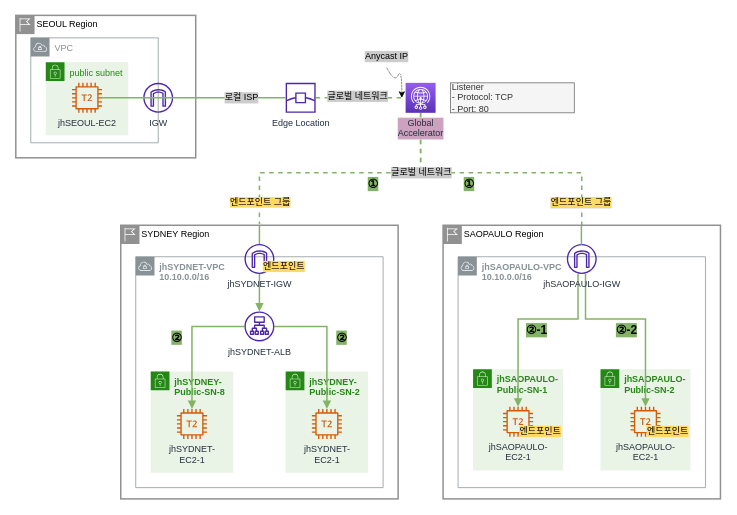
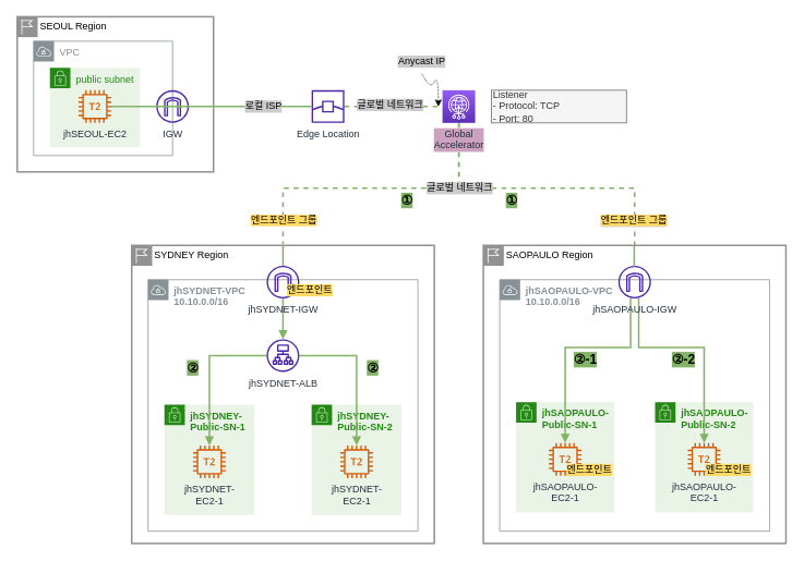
  <mxCell id="0" />
  <mxCell id="1" parent="0" />
  <mxCell id="2" style="edgeStyle=orthogonalEdgeStyle;rounded=0;orthogonalLoop=1;jettySize=auto;html=1;strokeWidth=2;endArrow=none;endFill=0;fillColor=#d5e8d4;strokeColor=#82b366;dashed=1;" edge="1" parent="1" source="44" target="19"><mxGeometry relative="1" as="geometry"><Array as="points"><mxPoint x="560" y="230" /><mxPoint x="775" y="230" /></Array></mxGeometry></mxCell>
  <mxCell id="3" value="&lt;span style=&quot;background-color: rgb(255, 217, 102);&quot;&gt;엔드포인트 그룹&lt;/span&gt;" style="edgeLabel;html=1;align=center;verticalAlign=middle;resizable=0;points=[];fontSize=12;labelBackgroundColor=#CCCCCC;" vertex="1" connectable="0" parent="2"><mxGeometry x="0.83" y="-2" relative="1" as="geometry"><mxPoint as="offset" /></mxGeometry></mxCell>
  <mxCell id="4" value="SYDNEY Region" style="shape=mxgraph.ibm.box;prType=region;fontStyle=0;verticalAlign=top;align=left;spacingLeft=32;spacingTop=4;fillColor=none;rounded=0;whiteSpace=wrap;html=1;strokeColor=#919191;strokeWidth=2;dashed=0;container=1;spacing=-4;collapsible=0;expand=0;recursiveResize=0;" vertex="1" parent="1"><mxGeometry x="160" y="300" width="370" height="365" as="geometry" /></mxCell>
  <mxCell id="5" value="&lt;b&gt;jhSYDNET-VPC&lt;br&gt;10.10.0.0/16&lt;/b&gt;" style="sketch=0;outlineConnect=0;gradientColor=none;html=1;whiteSpace=wrap;fontSize=12;fontStyle=0;shape=mxgraph.aws4.group;grIcon=mxgraph.aws4.group_vpc;strokeColor=#879196;fillColor=none;verticalAlign=top;align=left;spacingLeft=30;fontColor=#879196;dashed=0;" vertex="1" parent="4"><mxGeometry x="20" y="42" width="330" height="308" as="geometry" /></mxCell>
- <mxCell id="6" value="&lt;b&gt;jhSYDNEY-Public-SN-8&lt;/b&gt;" style="points=[[0,0],[0.25,0],[0.5,0],[0.75,0],[1,0],[1,0.25],[1,0.5],[1,0.75],[1,1],[0.75,1],[0.5,1],[0.25,1],[0,1],[0,0.75],[0,0.5],[0,0.25]];outlineConnect=0;gradientColor=none;html=1;whiteSpace=wrap;fontSize=12;fontStyle=0;container=1;pointerEvents=0;collapsible=0;recursiveResize=0;shape=mxgraph.aws4.group;grIcon=mxgraph.aws4.group_security_group;grStroke=0;strokeColor=#248814;fillColor=#E9F3E6;verticalAlign=top;align=left;spacingLeft=30;fontColor=#248814;dashed=0;" vertex="1" parent="4"><mxGeometry x="40" y="195" width="110" height="135" as="geometry" /></mxCell>
+ <mxCell id="6" value="&lt;b&gt;jhSYDNEY-Public-SN-1&lt;/b&gt;" style="points=[[0,0],[0.25,0],[0.5,0],[0.75,0],[1,0],[1,0.25],[1,0.5],[1,0.75],[1,1],[0.75,1],[0.5,1],[0.25,1],[0,1],[0,0.75],[0,0.5],[0,0.25]];outlineConnect=0;gradientColor=none;html=1;whiteSpace=wrap;fontSize=12;fontStyle=0;container=1;pointerEvents=0;collapsible=0;recursiveResize=0;shape=mxgraph.aws4.group;grIcon=mxgraph.aws4.group_security_group;grStroke=0;strokeColor=#248814;fillColor=#E9F3E6;verticalAlign=top;align=left;spacingLeft=30;fontColor=#248814;dashed=0;" vertex="1" parent="4"><mxGeometry x="40" y="195" width="110" height="135" as="geometry" /></mxCell>
  <mxCell id="7" value="jhSYDNET-&lt;br&gt;EC2-1" style="sketch=0;outlineConnect=0;fontColor=#232F3E;gradientColor=none;fillColor=#D45B07;strokeColor=none;dashed=0;verticalLabelPosition=bottom;verticalAlign=top;align=center;html=1;fontSize=12;fontStyle=0;aspect=fixed;pointerEvents=1;shape=mxgraph.aws4.t2_instance;" vertex="1" parent="6"><mxGeometry x="35" y="50" width="40" height="40" as="geometry" /></mxCell>
  <mxCell id="8" value="&lt;b&gt;jhSYDNEY-Public-SN-2&lt;/b&gt;" style="points=[[0,0],[0.25,0],[0.5,0],[0.75,0],[1,0],[1,0.25],[1,0.5],[1,0.75],[1,1],[0.75,1],[0.5,1],[0.25,1],[0,1],[0,0.75],[0,0.5],[0,0.25]];outlineConnect=0;gradientColor=none;html=1;whiteSpace=wrap;fontSize=12;fontStyle=0;container=1;pointerEvents=0;collapsible=0;recursiveResize=0;shape=mxgraph.aws4.group;grIcon=mxgraph.aws4.group_security_group;grStroke=0;strokeColor=#248814;fillColor=#E9F3E6;verticalAlign=top;align=left;spacingLeft=30;fontColor=#248814;dashed=0;" vertex="1" parent="4"><mxGeometry x="220" y="195" width="110" height="135" as="geometry" /></mxCell>
  <mxCell id="9" value="jhSYDNET-&lt;br&gt;EC2-1" style="sketch=0;outlineConnect=0;fontColor=#232F3E;gradientColor=none;fillColor=#D45B07;strokeColor=none;dashed=0;verticalLabelPosition=bottom;verticalAlign=top;align=center;html=1;fontSize=12;fontStyle=0;aspect=fixed;pointerEvents=1;shape=mxgraph.aws4.t2_instance;" vertex="1" parent="8"><mxGeometry x="35" y="50" width="40" height="40" as="geometry" /></mxCell>
  <mxCell id="10" style="edgeStyle=orthogonalEdgeStyle;rounded=0;orthogonalLoop=1;jettySize=auto;html=1;endArrow=block;endFill=1;strokeWidth=2;fillColor=#d5e8d4;strokeColor=#82b366;" edge="1" parent="4" source="11" target="14"><mxGeometry relative="1" as="geometry" /></mxCell>
  <mxCell id="11" value="jhSYDNET-IGW" style="sketch=0;outlineConnect=0;fontColor=#232F3E;gradientColor=none;fillColor=#4D27AA;strokeColor=none;dashed=0;verticalLabelPosition=bottom;verticalAlign=top;align=center;html=1;fontSize=12;fontStyle=0;aspect=fixed;pointerEvents=1;shape=mxgraph.aws4.internet_gateway;" vertex="1" parent="4"><mxGeometry x="165" y="25" width="40" height="40" as="geometry" /></mxCell>
  <mxCell id="12" style="edgeStyle=orthogonalEdgeStyle;rounded=0;orthogonalLoop=1;jettySize=auto;html=1;endArrow=block;endFill=1;strokeWidth=2;fillColor=#d5e8d4;strokeColor=#82b366;" edge="1" parent="4" source="14" target="7"><mxGeometry relative="1" as="geometry" /></mxCell>
  <mxCell id="13" style="edgeStyle=orthogonalEdgeStyle;rounded=0;orthogonalLoop=1;jettySize=auto;html=1;endArrow=block;endFill=1;strokeWidth=2;fillColor=#d5e8d4;strokeColor=#82b366;" edge="1" parent="4" source="14" target="9"><mxGeometry relative="1" as="geometry" /></mxCell>
  <mxCell id="14" value="jhSYDNET-ALB" style="sketch=0;outlineConnect=0;fontColor=#232F3E;gradientColor=none;fillColor=#4D27AA;strokeColor=none;dashed=0;verticalLabelPosition=bottom;verticalAlign=top;align=center;html=1;fontSize=12;fontStyle=0;aspect=fixed;pointerEvents=1;shape=mxgraph.aws4.application_load_balancer;" vertex="1" parent="4"><mxGeometry x="165" y="115" width="40" height="40" as="geometry" /></mxCell>
  <mxCell id="15" value="②" style="text;html=1;strokeColor=none;fillColor=none;align=center;verticalAlign=middle;whiteSpace=wrap;rounded=0;labelBackgroundColor=#82B366;fontSize=16;fontStyle=1" vertex="1" parent="4"><mxGeometry x="60" y="135" width="30" height="30" as="geometry" /></mxCell>
  <mxCell id="16" value="②" style="text;html=1;strokeColor=none;fillColor=none;align=center;verticalAlign=middle;whiteSpace=wrap;rounded=0;labelBackgroundColor=#82B366;fontSize=16;fontStyle=1" vertex="1" parent="4"><mxGeometry x="280" y="135" width="30" height="30" as="geometry" /></mxCell>
  <mxCell id="17" value="" style="endArrow=none;html=1;rounded=0;strokeWidth=2;fillColor=#d5e8d4;strokeColor=#82b366;" edge="1" parent="4" source="11"><mxGeometry width="50" height="50" relative="1" as="geometry"><mxPoint x="510" y="70" as="sourcePoint" /><mxPoint x="185" as="targetPoint" /></mxGeometry></mxCell>
  <mxCell id="18" value="엔드포인트" style="text;html=1;strokeColor=none;fillColor=none;align=center;verticalAlign=middle;whiteSpace=wrap;rounded=0;labelBackgroundColor=#FFD966;fontSize=12;" vertex="1" parent="4"><mxGeometry x="188" y="40" width="60" height="30" as="geometry" /></mxCell>
  <mxCell id="19" value="SAOPAULO Region" style="shape=mxgraph.ibm.box;prType=region;fontStyle=0;verticalAlign=top;align=left;spacingLeft=32;spacingTop=4;fillColor=none;rounded=0;whiteSpace=wrap;html=1;strokeColor=#919191;strokeWidth=2;dashed=0;container=1;spacing=-4;collapsible=0;expand=0;recursiveResize=0;" vertex="1" parent="1"><mxGeometry x="590" y="300" width="370" height="365" as="geometry" /></mxCell>
  <mxCell id="20" value="&lt;b&gt;jhSAOPAULO-VPC&lt;br&gt;10.10.0.0/16&lt;/b&gt;" style="sketch=0;outlineConnect=0;gradientColor=none;html=1;whiteSpace=wrap;fontSize=12;fontStyle=0;shape=mxgraph.aws4.group;grIcon=mxgraph.aws4.group_vpc;strokeColor=#879196;fillColor=none;verticalAlign=top;align=left;spacingLeft=30;fontColor=#879196;dashed=0;" vertex="1" parent="19"><mxGeometry x="20" y="42" width="330" height="308" as="geometry" /></mxCell>
  <mxCell id="21" value="&lt;b&gt;jhSAOPAULO-Public-SN-1&lt;/b&gt;" style="points=[[0,0],[0.25,0],[0.5,0],[0.75,0],[1,0],[1,0.25],[1,0.5],[1,0.75],[1,1],[0.75,1],[0.5,1],[0.25,1],[0,1],[0,0.75],[0,0.5],[0,0.25]];outlineConnect=0;gradientColor=none;html=1;whiteSpace=wrap;fontSize=12;fontStyle=0;container=1;pointerEvents=0;collapsible=0;recursiveResize=0;shape=mxgraph.aws4.group;grIcon=mxgraph.aws4.group_security_group;grStroke=0;strokeColor=#248814;fillColor=#E9F3E6;verticalAlign=top;align=left;spacingLeft=30;fontColor=#248814;dashed=0;" vertex="1" parent="19"><mxGeometry x="40" y="192" width="120" height="135" as="geometry" /></mxCell>
  <mxCell id="22" value="jhSAOPAULO-&lt;br&gt;EC2-1" style="sketch=0;outlineConnect=0;fontColor=#232F3E;gradientColor=none;fillColor=#D45B07;strokeColor=none;dashed=0;verticalLabelPosition=bottom;verticalAlign=top;align=center;html=1;fontSize=12;fontStyle=0;aspect=fixed;pointerEvents=1;shape=mxgraph.aws4.t2_instance;" vertex="1" parent="21"><mxGeometry x="40" y="50" width="40" height="40" as="geometry" /></mxCell>
  <mxCell id="23" value="엔드포인트" style="text;html=1;strokeColor=none;fillColor=none;align=center;verticalAlign=middle;whiteSpace=wrap;rounded=0;labelBackgroundColor=#FFD966;fontSize=12;" vertex="1" parent="21"><mxGeometry x="60" y="68" width="60" height="30" as="geometry" /></mxCell>
  <mxCell id="24" value="&lt;b&gt;jhSAOPAULO-Public-SN-2&lt;/b&gt;" style="points=[[0,0],[0.25,0],[0.5,0],[0.75,0],[1,0],[1,0.25],[1,0.5],[1,0.75],[1,1],[0.75,1],[0.5,1],[0.25,1],[0,1],[0,0.75],[0,0.5],[0,0.25]];outlineConnect=0;gradientColor=none;html=1;whiteSpace=wrap;fontSize=12;fontStyle=0;container=1;pointerEvents=0;collapsible=0;recursiveResize=0;shape=mxgraph.aws4.group;grIcon=mxgraph.aws4.group_security_group;grStroke=0;strokeColor=#248814;fillColor=#E9F3E6;verticalAlign=top;align=left;spacingLeft=30;fontColor=#248814;dashed=0;" vertex="1" parent="19"><mxGeometry x="210" y="192" width="120" height="135" as="geometry" /></mxCell>
  <mxCell id="25" value="jhSAOPAULO-&lt;br&gt;EC2-1" style="sketch=0;outlineConnect=0;fontColor=#232F3E;gradientColor=none;fillColor=#D45B07;strokeColor=none;dashed=0;verticalLabelPosition=bottom;verticalAlign=top;align=center;html=1;fontSize=12;fontStyle=0;aspect=fixed;pointerEvents=1;shape=mxgraph.aws4.t2_instance;" vertex="1" parent="24"><mxGeometry x="40" y="50" width="40" height="40" as="geometry" /></mxCell>
  <mxCell id="26" style="edgeStyle=orthogonalEdgeStyle;rounded=0;orthogonalLoop=1;jettySize=auto;html=1;endArrow=block;endFill=1;strokeWidth=2;fillColor=#d5e8d4;strokeColor=#82b366;" edge="1" parent="19" source="28" target="22"><mxGeometry relative="1" as="geometry"><Array as="points"><mxPoint x="180" y="125" /><mxPoint x="100" y="125" /></Array></mxGeometry></mxCell>
  <mxCell id="27" style="edgeStyle=orthogonalEdgeStyle;rounded=0;orthogonalLoop=1;jettySize=auto;html=1;endArrow=block;endFill=1;strokeWidth=2;fillColor=#d5e8d4;strokeColor=#82b366;" edge="1" parent="19" source="28" target="25"><mxGeometry relative="1" as="geometry"><Array as="points"><mxPoint x="190" y="125" /><mxPoint x="270" y="125" /></Array></mxGeometry></mxCell>
  <mxCell id="28" value="jhSAOPAULO-IGW" style="sketch=0;outlineConnect=0;fontColor=#232F3E;gradientColor=none;fillColor=#4D27AA;strokeColor=none;dashed=0;verticalLabelPosition=bottom;verticalAlign=top;align=center;html=1;fontSize=12;fontStyle=0;aspect=fixed;pointerEvents=1;shape=mxgraph.aws4.internet_gateway;" vertex="1" parent="19"><mxGeometry x="165" y="25" width="40" height="40" as="geometry" /></mxCell>
  <mxCell id="29" value="②-1" style="text;html=1;strokeColor=none;fillColor=none;align=center;verticalAlign=middle;whiteSpace=wrap;rounded=0;labelBackgroundColor=#82B366;fontSize=16;fontStyle=1" vertex="1" parent="19"><mxGeometry x="110" y="125" width="30" height="30" as="geometry" /></mxCell>
  <mxCell id="30" value="②-2" style="text;html=1;strokeColor=none;fillColor=none;align=center;verticalAlign=middle;whiteSpace=wrap;rounded=0;labelBackgroundColor=#82B366;fontSize=16;fontStyle=1" vertex="1" parent="19"><mxGeometry x="230" y="125" width="30" height="30" as="geometry" /></mxCell>
  <mxCell id="31" value="" style="endArrow=none;html=1;rounded=0;strokeWidth=2;fillColor=#d5e8d4;strokeColor=#82b366;" edge="1" parent="19"><mxGeometry width="50" height="50" relative="1" as="geometry"><mxPoint x="184.5" y="26.0" as="sourcePoint" /><mxPoint x="184.5" y="1" as="targetPoint" /></mxGeometry></mxCell>
  <mxCell id="32" value="엔드포인트" style="text;html=1;strokeColor=none;fillColor=none;align=center;verticalAlign=middle;whiteSpace=wrap;rounded=0;labelBackgroundColor=#FFD966;fontSize=12;" vertex="1" parent="19"><mxGeometry x="270" y="260" width="60" height="30" as="geometry" /></mxCell>
  <mxCell id="33" value="①" style="text;html=1;strokeColor=none;fillColor=none;align=center;verticalAlign=middle;whiteSpace=wrap;rounded=0;labelBackgroundColor=#82B366;fontSize=16;fontStyle=1" vertex="1" parent="1"><mxGeometry x="485" y="230" width="24" height="30" as="geometry" /></mxCell>
  <mxCell id="34" value="SEOUL Region" style="shape=mxgraph.ibm.box;prType=region;fontStyle=0;verticalAlign=top;align=left;spacingLeft=32;spacingTop=4;fillColor=none;rounded=0;whiteSpace=wrap;html=1;strokeColor=#919191;strokeWidth=2;dashed=0;container=1;spacing=-4;collapsible=0;expand=0;recursiveResize=0;" vertex="1" parent="1"><mxGeometry x="20" y="20" width="240" height="190" as="geometry" /></mxCell>
  <mxCell id="35" value="VPC" style="sketch=0;outlineConnect=0;gradientColor=none;html=1;whiteSpace=wrap;fontSize=12;fontStyle=0;shape=mxgraph.aws4.group;grIcon=mxgraph.aws4.group_vpc;strokeColor=#879196;fillColor=none;verticalAlign=top;align=left;spacingLeft=30;fontColor=#879196;dashed=0;" vertex="1" parent="34"><mxGeometry x="20" y="30" width="170" height="140" as="geometry" /></mxCell>
  <mxCell id="36" value="public subnet" style="points=[[0,0],[0.25,0],[0.5,0],[0.75,0],[1,0],[1,0.25],[1,0.5],[1,0.75],[1,1],[0.75,1],[0.5,1],[0.25,1],[0,1],[0,0.75],[0,0.5],[0,0.25]];outlineConnect=0;gradientColor=none;html=1;whiteSpace=wrap;fontSize=12;fontStyle=0;container=1;pointerEvents=0;collapsible=0;recursiveResize=0;shape=mxgraph.aws4.group;grIcon=mxgraph.aws4.group_security_group;grStroke=0;strokeColor=#248814;fillColor=#E9F3E6;verticalAlign=top;align=left;spacingLeft=30;fontColor=#248814;dashed=0;" vertex="1" parent="34"><mxGeometry x="40" y="62.5" width="110" height="97.5" as="geometry" /></mxCell>
  <mxCell id="37" value="jhSEOUL-EC2" style="sketch=0;outlineConnect=0;fontColor=#232F3E;gradientColor=none;fillColor=#D45B07;strokeColor=none;dashed=0;verticalLabelPosition=bottom;verticalAlign=top;align=center;html=1;fontSize=12;fontStyle=0;aspect=fixed;pointerEvents=1;shape=mxgraph.aws4.t2_instance;" vertex="1" parent="36"><mxGeometry x="35" y="27.5" width="40" height="40" as="geometry" /></mxCell>
  <mxCell id="38" value="IGW" style="sketch=0;outlineConnect=0;fontColor=#232F3E;gradientColor=none;fillColor=#4D27AA;strokeColor=none;dashed=0;verticalLabelPosition=bottom;verticalAlign=top;align=center;html=1;fontSize=12;fontStyle=0;aspect=fixed;pointerEvents=1;shape=mxgraph.aws4.internet_gateway;" vertex="1" parent="34"><mxGeometry x="170" y="90" width="40" height="40" as="geometry" /></mxCell>
  <mxCell id="39" style="edgeStyle=orthogonalEdgeStyle;rounded=0;orthogonalLoop=1;jettySize=auto;html=1;entryX=0;entryY=0.5;entryDx=0;entryDy=0;entryPerimeter=0;endArrow=none;endFill=0;strokeWidth=2;fillColor=#d5e8d4;strokeColor=#82b366;dashed=1;" edge="1" parent="1" source="41" target="44"><mxGeometry relative="1" as="geometry" /></mxCell>
  <mxCell id="40" value="글로벌 네트워크" style="edgeLabel;html=1;align=center;verticalAlign=middle;resizable=0;points=[];fontSize=12;labelBackgroundColor=#CCCCCC;" vertex="1" connectable="0" parent="39"><mxGeometry x="-0.433" relative="1" as="geometry"><mxPoint x="21" y="-3" as="offset" /></mxGeometry></mxCell>
  <mxCell id="41" value="Edge Location" style="sketch=0;outlineConnect=0;fontColor=#232F3E;gradientColor=none;fillColor=#4D27AA;strokeColor=none;dashed=0;verticalLabelPosition=bottom;verticalAlign=top;align=center;html=1;fontSize=12;fontStyle=0;aspect=fixed;pointerEvents=1;shape=mxgraph.aws4.edge_location;" vertex="1" parent="1"><mxGeometry x="380" y="110" width="40" height="40" as="geometry" /></mxCell>
  <mxCell id="42" value="&lt;font style=&quot;font-size: 12px; background-color: rgb(255, 217, 102);&quot;&gt;엔드포인트 그룹&lt;/font&gt;" style="edgeStyle=orthogonalEdgeStyle;rounded=0;orthogonalLoop=1;jettySize=auto;html=1;strokeWidth=2;endArrow=none;endFill=0;entryX=0.503;entryY=-0.007;entryDx=0;entryDy=0;entryPerimeter=0;fillColor=#d5e8d4;strokeColor=#82b366;dashed=1;" edge="1" parent="1" source="44" target="4"><mxGeometry x="0.843" y="1" relative="1" as="geometry"><mxPoint x="345" y="290" as="targetPoint" /><Array as="points"><mxPoint x="560" y="230" /><mxPoint x="345" y="230" /><mxPoint x="345" y="297" /></Array><mxPoint as="offset" /></mxGeometry></mxCell>
  <mxCell id="43" value="글로벌 네트워크" style="edgeLabel;html=1;align=center;verticalAlign=middle;resizable=0;points=[];fontSize=12;labelBackgroundColor=#CCCCCC;" vertex="1" connectable="0" parent="42"><mxGeometry x="-0.51" y="-1" relative="1" as="geometry"><mxPoint x="9" as="offset" /></mxGeometry></mxCell>
  <mxCell id="44" value="Global&lt;br&gt;Accelerator" style="sketch=0;points=[[0,0,0],[0.25,0,0],[0.5,0,0],[0.75,0,0],[1,0,0],[0,1,0],[0.25,1,0],[0.5,1,0],[0.75,1,0],[1,1,0],[0,0.25,0],[0,0.5,0],[0,0.75,0],[1,0.25,0],[1,0.5,0],[1,0.75,0]];outlineConnect=0;fontColor=#232F3E;gradientColor=#945DF2;gradientDirection=north;fillColor=#5A30B5;strokeColor=#ffffff;dashed=0;verticalLabelPosition=bottom;verticalAlign=top;align=center;html=1;fontSize=12;fontStyle=0;aspect=fixed;shape=mxgraph.aws4.resourceIcon;resIcon=mxgraph.aws4.global_accelerator;labelBackgroundColor=#CDA2BE;" vertex="1" parent="1"><mxGeometry x="540" y="110" width="40" height="40" as="geometry" /></mxCell>
  <mxCell id="45" value="Listener&lt;br&gt;- Protocol: TCP&lt;br&gt;&lt;div style=&quot;&quot;&gt;&lt;span style=&quot;background-color: initial;&quot;&gt;- Port: 80&lt;/span&gt;&lt;/div&gt;" style="text;html=1;strokeColor=#666666;fillColor=#f5f5f5;align=left;verticalAlign=middle;whiteSpace=wrap;rounded=0;fontColor=#333333;" vertex="1" parent="1"><mxGeometry x="600" y="110" width="165" height="40" as="geometry" /></mxCell>
  <mxCell id="46" style="edgeStyle=orthogonalEdgeStyle;rounded=0;orthogonalLoop=1;jettySize=auto;html=1;endArrow=none;endFill=0;fillColor=#d5e8d4;strokeColor=#82b366;strokeWidth=2;" edge="1" parent="1" source="37" target="41"><mxGeometry relative="1" as="geometry" /></mxCell>
  <mxCell id="47" value="로컬 ISP" style="edgeLabel;html=1;align=center;verticalAlign=middle;resizable=0;points=[];fontSize=12;labelBackgroundColor=#CCCCCC;" vertex="1" connectable="0" parent="46"><mxGeometry x="0.184" y="4" relative="1" as="geometry"><mxPoint x="40" y="3" as="offset" /></mxGeometry></mxCell>
  <mxCell id="48" value="Anycast IP" style="text;html=1;strokeColor=none;fillColor=none;align=center;verticalAlign=middle;whiteSpace=wrap;rounded=0;labelBackgroundColor=#CCCCCC;fontSize=12;" vertex="1" parent="1"><mxGeometry x="485" y="60" width="60" height="30" as="geometry" /></mxCell>
  <mxCell id="49" value="" style="curved=1;endArrow=classic;html=1;rounded=0;dashed=1;dashPattern=1 1;strokeWidth=1;fontSize=12;exitX=0.5;exitY=1;exitDx=0;exitDy=0;" edge="1" parent="1" source="48"><mxGeometry width="50" height="50" relative="1" as="geometry"><mxPoint x="505" y="390" as="sourcePoint" /><mxPoint x="535" y="130" as="targetPoint" /><Array as="points"><mxPoint x="525" y="110" /><mxPoint x="535" y="90" /></Array></mxGeometry></mxCell>
  <mxCell id="50" value="①" style="text;html=1;strokeColor=none;fillColor=none;align=center;verticalAlign=middle;whiteSpace=wrap;rounded=0;labelBackgroundColor=#82B366;fontSize=16;fontStyle=1" vertex="1" parent="1"><mxGeometry x="613" y="230" width="24" height="30" as="geometry" /></mxCell>
